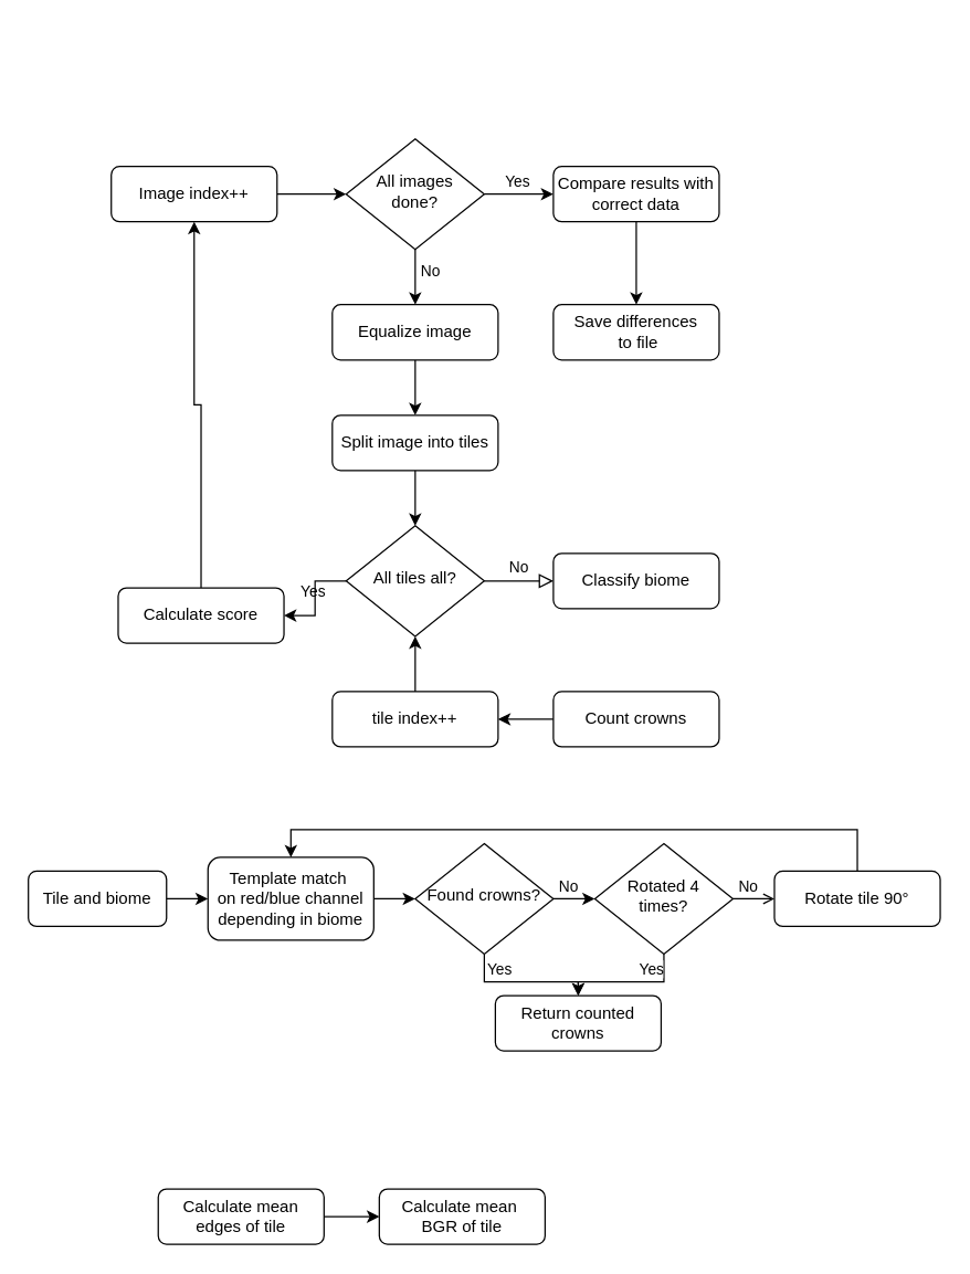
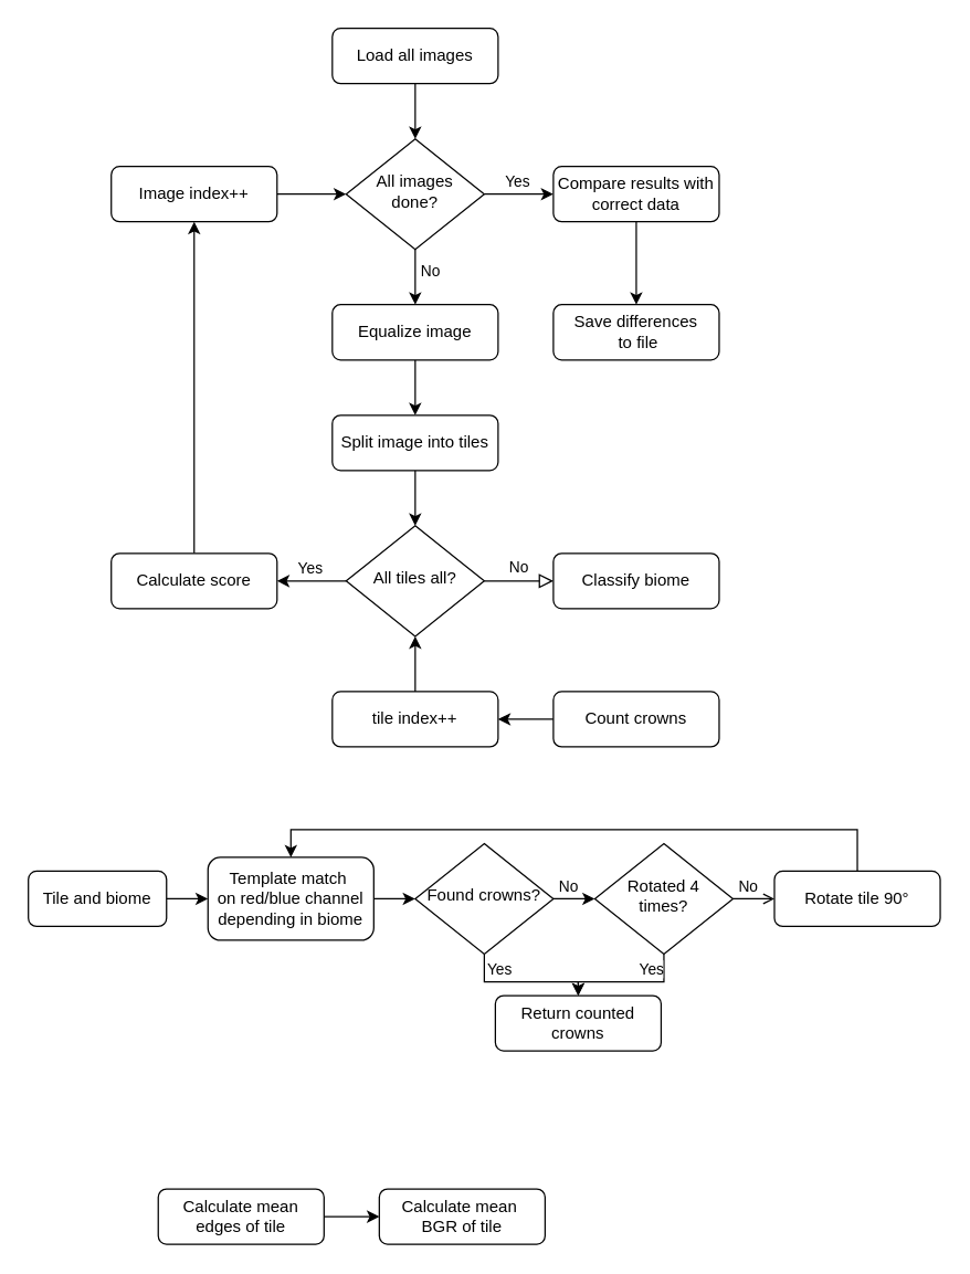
  <mxCell id="0" />
  <mxCell id="1" parent="0" />
+ <mxCell id="2" style="edgeStyle=orthogonalEdgeStyle;rounded=0;orthogonalLoop=1;jettySize=auto;html=1;exitX=0.5;exitY=1;exitDx=0;exitDy=0;entryX=0.5;entryY=0;entryDx=0;entryDy=0;" edge="1" parent="1" source="3" target="25"><mxGeometry relative="1" as="geometry" /></mxCell>
+ <mxCell id="3" value="Load all images" style="rounded=1;whiteSpace=wrap;html=1;fontSize=12;glass=0;strokeWidth=1;shadow=0;" parent="1" vertex="1"><mxGeometry x="240" y="20" width="120" height="40" as="geometry" /></mxCell>
  <mxCell id="4" value="No" style="edgeStyle=orthogonalEdgeStyle;rounded=0;html=1;jettySize=auto;orthogonalLoop=1;fontSize=11;endArrow=block;endFill=0;endSize=8;strokeWidth=1;shadow=0;labelBackgroundColor=none;entryX=0;entryY=0.5;entryDx=0;entryDy=0;" parent="1" source="7" target="8" edge="1"><mxGeometry y="10" relative="1" as="geometry"><mxPoint as="offset" /><Array as="points"><mxPoint x="400" y="420" /><mxPoint x="400" y="420" /></Array></mxGeometry></mxCell>
  <mxCell id="5" style="edgeStyle=orthogonalEdgeStyle;rounded=0;orthogonalLoop=1;jettySize=auto;html=1;exitX=0;exitY=0.5;exitDx=0;exitDy=0;entryX=1;entryY=0.5;entryDx=0;entryDy=0;labelBackgroundColor=none;" edge="1" parent="1" source="7" target="10"><mxGeometry relative="1" as="geometry" /></mxCell>
  <mxCell id="6" value="Yes" style="edgeLabel;html=1;align=center;verticalAlign=middle;resizable=0;points=[];labelBackgroundColor=none;" vertex="1" connectable="0" parent="5"><mxGeometry x="0.074" y="-2" relative="1" as="geometry"><mxPoint y="-8" as="offset" /></mxGeometry></mxCell>
  <mxCell id="7" value="All tiles all?" style="rhombus;whiteSpace=wrap;html=1;shadow=0;fontFamily=Helvetica;fontSize=12;align=center;strokeWidth=1;spacing=6;spacingTop=-4;" parent="1" vertex="1"><mxGeometry x="250" y="380" width="100" height="80" as="geometry" /></mxCell>
  <mxCell id="8" value="Classify biome" style="rounded=1;whiteSpace=wrap;html=1;fontSize=12;glass=0;strokeWidth=1;shadow=0;" parent="1" vertex="1"><mxGeometry x="400" y="400" width="120" height="40" as="geometry" /></mxCell>
  <mxCell id="9" style="edgeStyle=orthogonalEdgeStyle;rounded=0;orthogonalLoop=1;jettySize=auto;html=1;exitX=0.5;exitY=0;exitDx=0;exitDy=0;entryX=0.5;entryY=1;entryDx=0;entryDy=0;" edge="1" parent="1" source="10" target="20"><mxGeometry relative="1" as="geometry" /></mxCell>
- <mxCell id="10" value="Calculate score" style="rounded=1;whiteSpace=wrap;html=1;fontSize=12;glass=0;strokeWidth=1;shadow=0;" parent="1" vertex="1"><mxGeometry x="85" y="425" width="120" height="40" as="geometry" /></mxCell>
+ <mxCell id="10" value="Calculate score" style="rounded=1;whiteSpace=wrap;html=1;fontSize=12;glass=0;strokeWidth=1;shadow=0;" parent="1" vertex="1"><mxGeometry x="80" y="400" width="120" height="40" as="geometry" /></mxCell>
  <mxCell id="11" style="edgeStyle=orthogonalEdgeStyle;rounded=0;orthogonalLoop=1;jettySize=auto;html=1;exitX=0;exitY=0.5;exitDx=0;exitDy=0;entryX=1;entryY=0.5;entryDx=0;entryDy=0;" edge="1" parent="1" source="12" target="18"><mxGeometry relative="1" as="geometry" /></mxCell>
  <mxCell id="12" value="Count crowns" style="rounded=1;whiteSpace=wrap;html=1;fontSize=12;glass=0;strokeWidth=1;shadow=0;" parent="1" vertex="1"><mxGeometry x="400" y="500" width="120" height="40" as="geometry" /></mxCell>
  <mxCell id="13" style="edgeStyle=orthogonalEdgeStyle;rounded=0;orthogonalLoop=1;jettySize=auto;html=1;exitX=0.5;exitY=1;exitDx=0;exitDy=0;entryX=0.5;entryY=0;entryDx=0;entryDy=0;" edge="1" parent="1" source="14" target="16"><mxGeometry relative="1" as="geometry" /></mxCell>
  <mxCell id="14" value="Equalize image" style="rounded=1;whiteSpace=wrap;html=1;" vertex="1" parent="1"><mxGeometry x="240" y="220" width="120" height="40" as="geometry" /></mxCell>
  <mxCell id="15" style="edgeStyle=orthogonalEdgeStyle;rounded=0;orthogonalLoop=1;jettySize=auto;html=1;exitX=0.5;exitY=1;exitDx=0;exitDy=0;entryX=0.5;entryY=0;entryDx=0;entryDy=0;" edge="1" parent="1" source="16" target="7"><mxGeometry relative="1" as="geometry" /></mxCell>
  <mxCell id="16" value="Split image into tiles" style="rounded=1;whiteSpace=wrap;html=1;" vertex="1" parent="1"><mxGeometry x="240" y="300" width="120" height="40" as="geometry" /></mxCell>
  <mxCell id="17" style="edgeStyle=orthogonalEdgeStyle;rounded=0;orthogonalLoop=1;jettySize=auto;html=1;exitX=0.5;exitY=0;exitDx=0;exitDy=0;entryX=0.5;entryY=1;entryDx=0;entryDy=0;" edge="1" parent="1" source="18" target="7"><mxGeometry relative="1" as="geometry" /></mxCell>
  <mxCell id="18" value="tile index++" style="rounded=1;whiteSpace=wrap;html=1;fontSize=12;glass=0;strokeWidth=1;shadow=0;" vertex="1" parent="1"><mxGeometry x="240" y="500" width="120" height="40" as="geometry" /></mxCell>
  <mxCell id="19" style="edgeStyle=orthogonalEdgeStyle;rounded=0;orthogonalLoop=1;jettySize=auto;html=1;exitX=1;exitY=0.5;exitDx=0;exitDy=0;entryX=0;entryY=0.5;entryDx=0;entryDy=0;" edge="1" parent="1" source="20" target="25"><mxGeometry relative="1" as="geometry" /></mxCell>
  <mxCell id="20" value="Image index++" style="rounded=1;whiteSpace=wrap;html=1;" vertex="1" parent="1"><mxGeometry x="80" y="120" width="120" height="40" as="geometry" /></mxCell>
  <mxCell id="21" style="edgeStyle=orthogonalEdgeStyle;rounded=0;orthogonalLoop=1;jettySize=auto;html=1;exitX=0.5;exitY=1;exitDx=0;exitDy=0;entryX=0.5;entryY=0;entryDx=0;entryDy=0;" edge="1" parent="1" source="25" target="14"><mxGeometry relative="1" as="geometry" /></mxCell>
  <mxCell id="22" value="No" style="edgeLabel;html=1;align=center;verticalAlign=middle;resizable=0;points=[];labelBackgroundColor=none;" vertex="1" connectable="0" parent="21"><mxGeometry x="-0.26" relative="1" as="geometry"><mxPoint x="10" as="offset" /></mxGeometry></mxCell>
  <mxCell id="23" style="edgeStyle=orthogonalEdgeStyle;rounded=0;orthogonalLoop=1;jettySize=auto;html=1;exitX=1;exitY=0.5;exitDx=0;exitDy=0;entryX=0;entryY=0.5;entryDx=0;entryDy=0;" edge="1" parent="1" source="25" target="27"><mxGeometry relative="1" as="geometry" /></mxCell>
  <mxCell id="24" value="Yes" style="edgeLabel;html=1;align=center;verticalAlign=middle;resizable=0;points=[];labelBackgroundColor=none;" vertex="1" connectable="0" parent="23"><mxGeometry x="-0.246" y="2" relative="1" as="geometry"><mxPoint x="4" y="-8" as="offset" /></mxGeometry></mxCell>
  <mxCell id="25" value="All images done?" style="rhombus;whiteSpace=wrap;html=1;shadow=0;fontFamily=Helvetica;fontSize=12;align=center;strokeWidth=1;spacing=6;spacingTop=-4;" vertex="1" parent="1"><mxGeometry x="250" y="100" width="100" height="80" as="geometry" /></mxCell>
  <mxCell id="26" style="edgeStyle=orthogonalEdgeStyle;rounded=0;orthogonalLoop=1;jettySize=auto;html=1;exitX=0.5;exitY=1;exitDx=0;exitDy=0;entryX=0.5;entryY=0;entryDx=0;entryDy=0;" edge="1" parent="1" source="27" target="28"><mxGeometry relative="1" as="geometry" /></mxCell>
  <mxCell id="27" value="Compare results with correct data" style="rounded=1;whiteSpace=wrap;html=1;" vertex="1" parent="1"><mxGeometry x="400" y="120" width="120" height="40" as="geometry" /></mxCell>
  <mxCell id="28" value="Save differences&lt;div&gt;&amp;nbsp;to file&lt;/div&gt;" style="rounded=1;whiteSpace=wrap;html=1;" vertex="1" parent="1"><mxGeometry x="400" y="220" width="120" height="40" as="geometry" /></mxCell>
  <mxCell id="29" style="edgeStyle=orthogonalEdgeStyle;rounded=0;orthogonalLoop=1;jettySize=auto;html=1;exitX=1;exitY=0.5;exitDx=0;exitDy=0;entryX=0;entryY=0.5;entryDx=0;entryDy=0;" edge="1" parent="1" source="30" target="31"><mxGeometry relative="1" as="geometry" /></mxCell>
  <mxCell id="30" value="Calculate mean edges&amp;nbsp;&lt;span style=&quot;background-color: transparent; color: light-dark(rgb(0, 0, 0), rgb(255, 255, 255));&quot;&gt;of tile&lt;/span&gt;" style="rounded=1;whiteSpace=wrap;html=1;fontSize=12;glass=0;strokeWidth=1;shadow=0;" vertex="1" parent="1"><mxGeometry x="114" y="860" width="120" height="40" as="geometry" /></mxCell>
  <mxCell id="31" value="Calculate mean&amp;nbsp;&lt;div&gt;BGR of tile&lt;/div&gt;" style="rounded=1;whiteSpace=wrap;html=1;" vertex="1" parent="1"><mxGeometry x="274" y="860" width="120" height="40" as="geometry" /></mxCell>
  <mxCell id="32" value="" style="edgeStyle=orthogonalEdgeStyle;rounded=0;orthogonalLoop=1;jettySize=auto;html=1;" edge="1" parent="1" source="36" target="48"><mxGeometry relative="1" as="geometry" /></mxCell>
  <mxCell id="33" value="No" style="edgeLabel;html=1;align=center;verticalAlign=middle;resizable=0;points=[];" vertex="1" connectable="0" parent="32"><mxGeometry x="0.374" y="1" relative="1" as="geometry"><mxPoint x="-4" y="-9" as="offset" /></mxGeometry></mxCell>
  <mxCell id="34" style="edgeStyle=orthogonalEdgeStyle;rounded=0;orthogonalLoop=1;jettySize=auto;html=1;exitX=0.5;exitY=1;exitDx=0;exitDy=0;" edge="1" parent="1" source="36" target="39"><mxGeometry relative="1" as="geometry" /></mxCell>
  <mxCell id="35" value="Yes" style="edgeLabel;html=1;align=center;verticalAlign=middle;resizable=0;points=[];" vertex="1" connectable="0" parent="34"><mxGeometry x="-0.917" y="1" relative="1" as="geometry"><mxPoint x="9" y="6" as="offset" /></mxGeometry></mxCell>
  <mxCell id="36" value="Found crowns?" style="rhombus;whiteSpace=wrap;html=1;shadow=0;fontFamily=Helvetica;fontSize=12;align=center;strokeWidth=1;spacing=6;spacingTop=-4;" vertex="1" parent="1"><mxGeometry x="300" y="610" width="100" height="80" as="geometry" /></mxCell>
  <mxCell id="37" style="edgeStyle=orthogonalEdgeStyle;rounded=0;orthogonalLoop=1;jettySize=auto;html=1;exitX=0.5;exitY=0;exitDx=0;exitDy=0;entryX=0.5;entryY=0;entryDx=0;entryDy=0;" edge="1" parent="1" source="38" target="41"><mxGeometry relative="1" as="geometry"><Array as="points"><mxPoint x="620" y="600" /><mxPoint x="210" y="600" /></Array></mxGeometry></mxCell>
  <mxCell id="38" value="Rotate tile 90°" style="rounded=1;whiteSpace=wrap;html=1;fontSize=12;glass=0;strokeWidth=1;shadow=0;" vertex="1" parent="1"><mxGeometry x="560" y="630" width="120" height="40" as="geometry" /></mxCell>
  <mxCell id="39" value="Return counted crowns" style="rounded=1;whiteSpace=wrap;html=1;fontSize=12;glass=0;strokeWidth=1;shadow=0;" vertex="1" parent="1"><mxGeometry x="358" y="720" width="120" height="40" as="geometry" /></mxCell>
  <mxCell id="40" value="" style="edgeStyle=orthogonalEdgeStyle;rounded=0;orthogonalLoop=1;jettySize=auto;html=1;" edge="1" parent="1" source="41" target="36"><mxGeometry relative="1" as="geometry" /></mxCell>
  <mxCell id="41" value="Template match&amp;nbsp;&lt;div&gt;on red/blue channel depending in biome&lt;/div&gt;" style="rounded=1;whiteSpace=wrap;html=1;" vertex="1" parent="1"><mxGeometry x="150" y="620" width="120" height="60" as="geometry" /></mxCell>
  <mxCell id="42" value="" style="edgeStyle=orthogonalEdgeStyle;rounded=0;orthogonalLoop=1;jettySize=auto;html=1;" edge="1" parent="1" source="43" target="41"><mxGeometry relative="1" as="geometry" /></mxCell>
  <mxCell id="43" value="Tile and biome" style="rounded=1;whiteSpace=wrap;html=1;" vertex="1" parent="1"><mxGeometry x="20" y="630" width="100" height="40" as="geometry" /></mxCell>
  <mxCell id="44" value="" style="edgeStyle=orthogonalEdgeStyle;rounded=0;orthogonalLoop=1;jettySize=auto;html=1;endArrow=open;" edge="1" parent="1" source="48" target="38"><mxGeometry relative="1" as="geometry" /></mxCell>
  <mxCell id="45" value="No" style="edgeLabel;html=1;align=center;verticalAlign=middle;resizable=0;points=[];" vertex="1" connectable="0" parent="44"><mxGeometry x="-0.069" relative="1" as="geometry"><mxPoint x="-7" y="-10" as="offset" /></mxGeometry></mxCell>
  <mxCell id="46" style="edgeStyle=orthogonalEdgeStyle;rounded=0;orthogonalLoop=1;jettySize=auto;html=1;exitX=0.5;exitY=1;exitDx=0;exitDy=0;entryX=0.5;entryY=0;entryDx=0;entryDy=0;" edge="1" parent="1" source="48" target="39"><mxGeometry relative="1" as="geometry" /></mxCell>
  <mxCell id="47" value="Yes" style="edgeLabel;html=1;align=center;verticalAlign=middle;resizable=0;points=[];" vertex="1" connectable="0" parent="46"><mxGeometry x="-0.829" y="3" relative="1" as="geometry"><mxPoint x="-13" y="2" as="offset" /></mxGeometry></mxCell>
  <mxCell id="48" value="Rotated 4 times?" style="rhombus;whiteSpace=wrap;html=1;shadow=0;fontFamily=Helvetica;fontSize=12;align=center;strokeWidth=1;spacing=6;spacingTop=-4;" vertex="1" parent="1"><mxGeometry x="430" y="610" width="100" height="80" as="geometry" /></mxCell>
  <mxCell id="49" style="edgeStyle=orthogonalEdgeStyle;rounded=0;orthogonalLoop=1;jettySize=auto;html=1;exitX=0.5;exitY=1;exitDx=0;exitDy=0;" edge="1" parent="1" source="43" target="43"><mxGeometry relative="1" as="geometry" /></mxCell>
